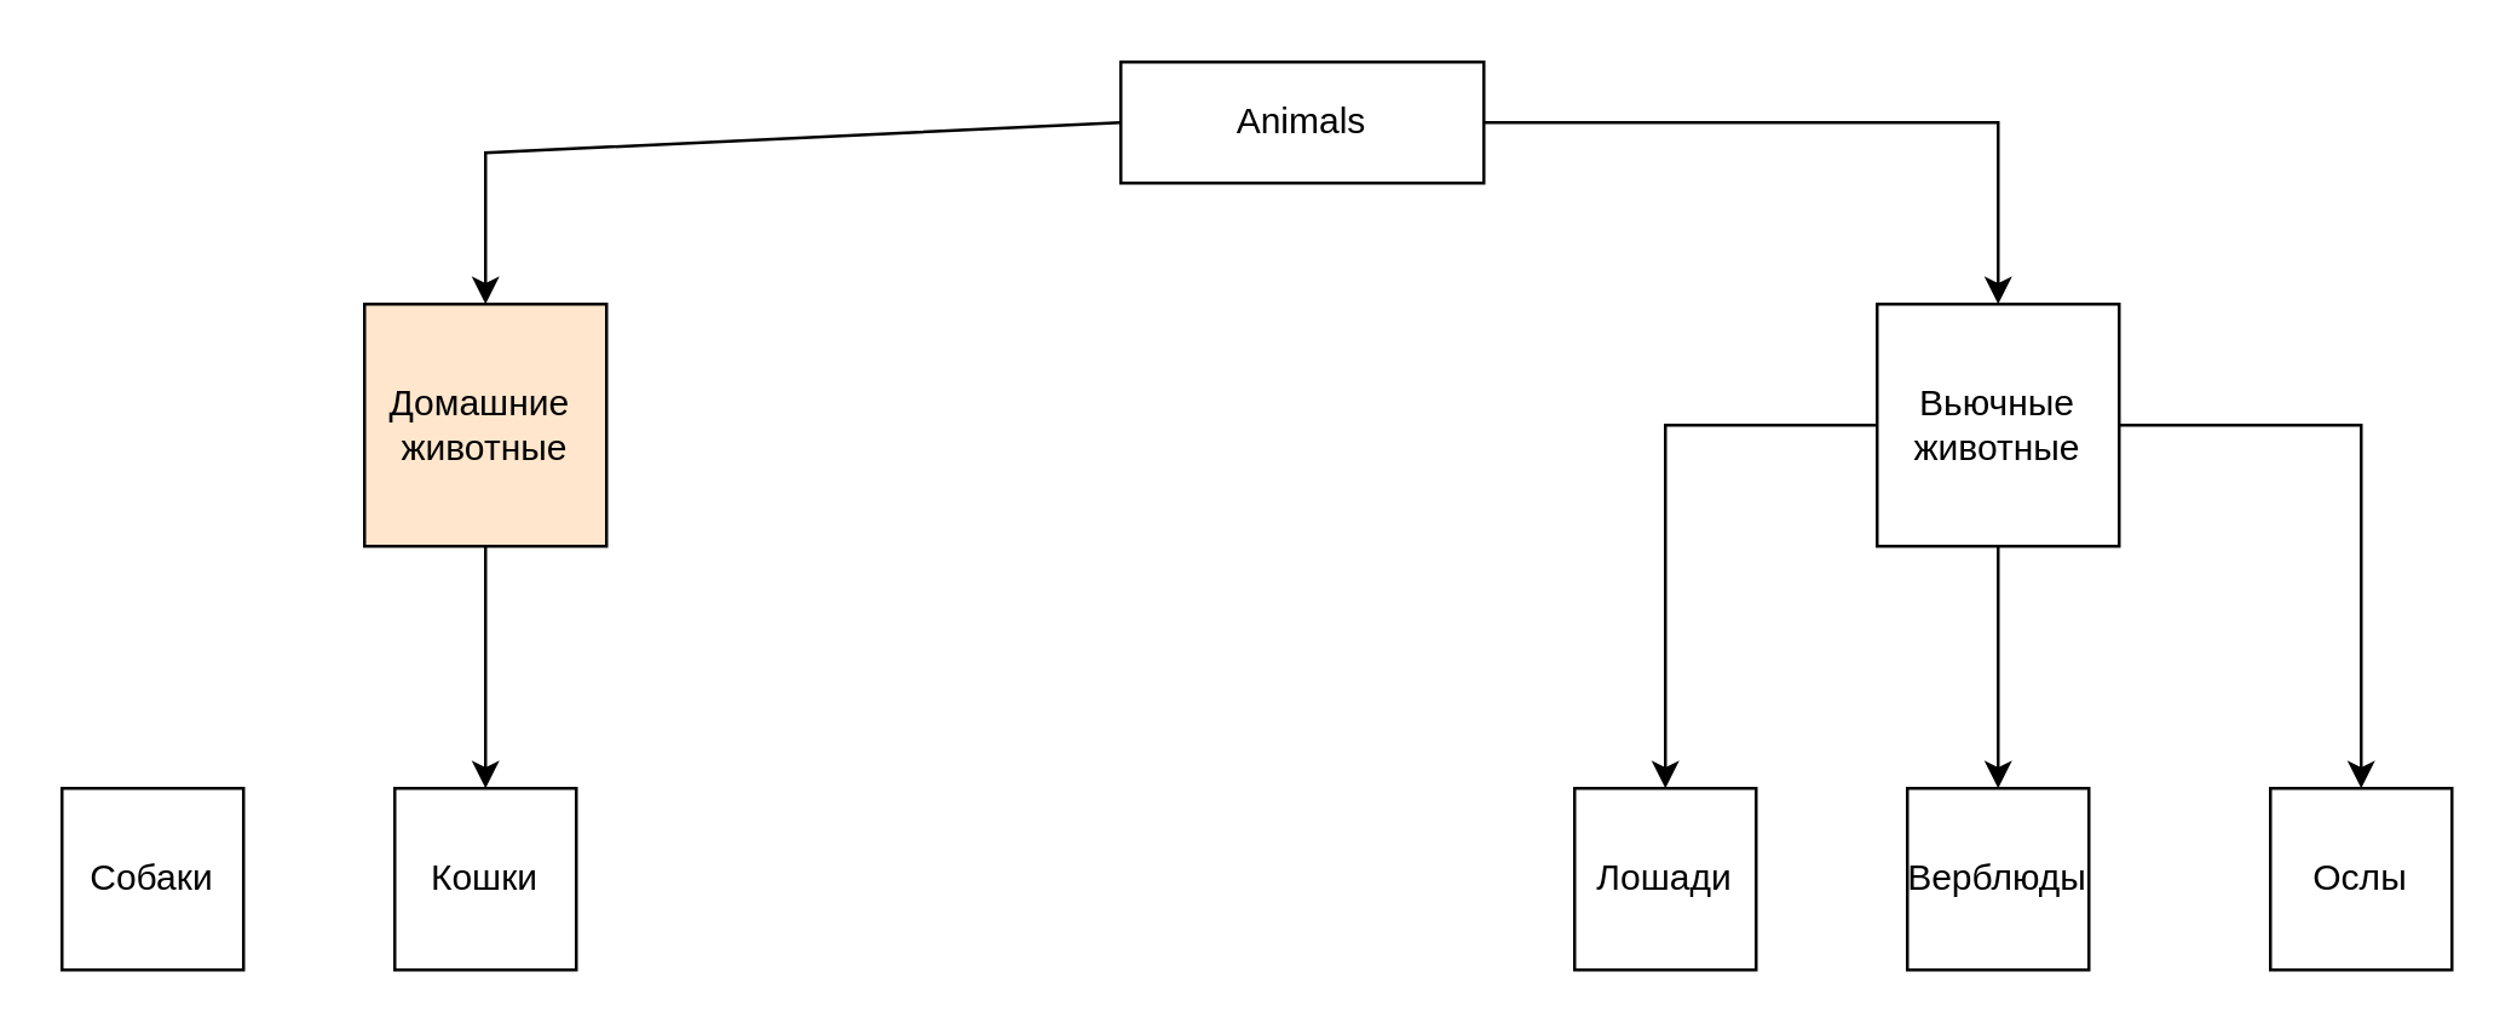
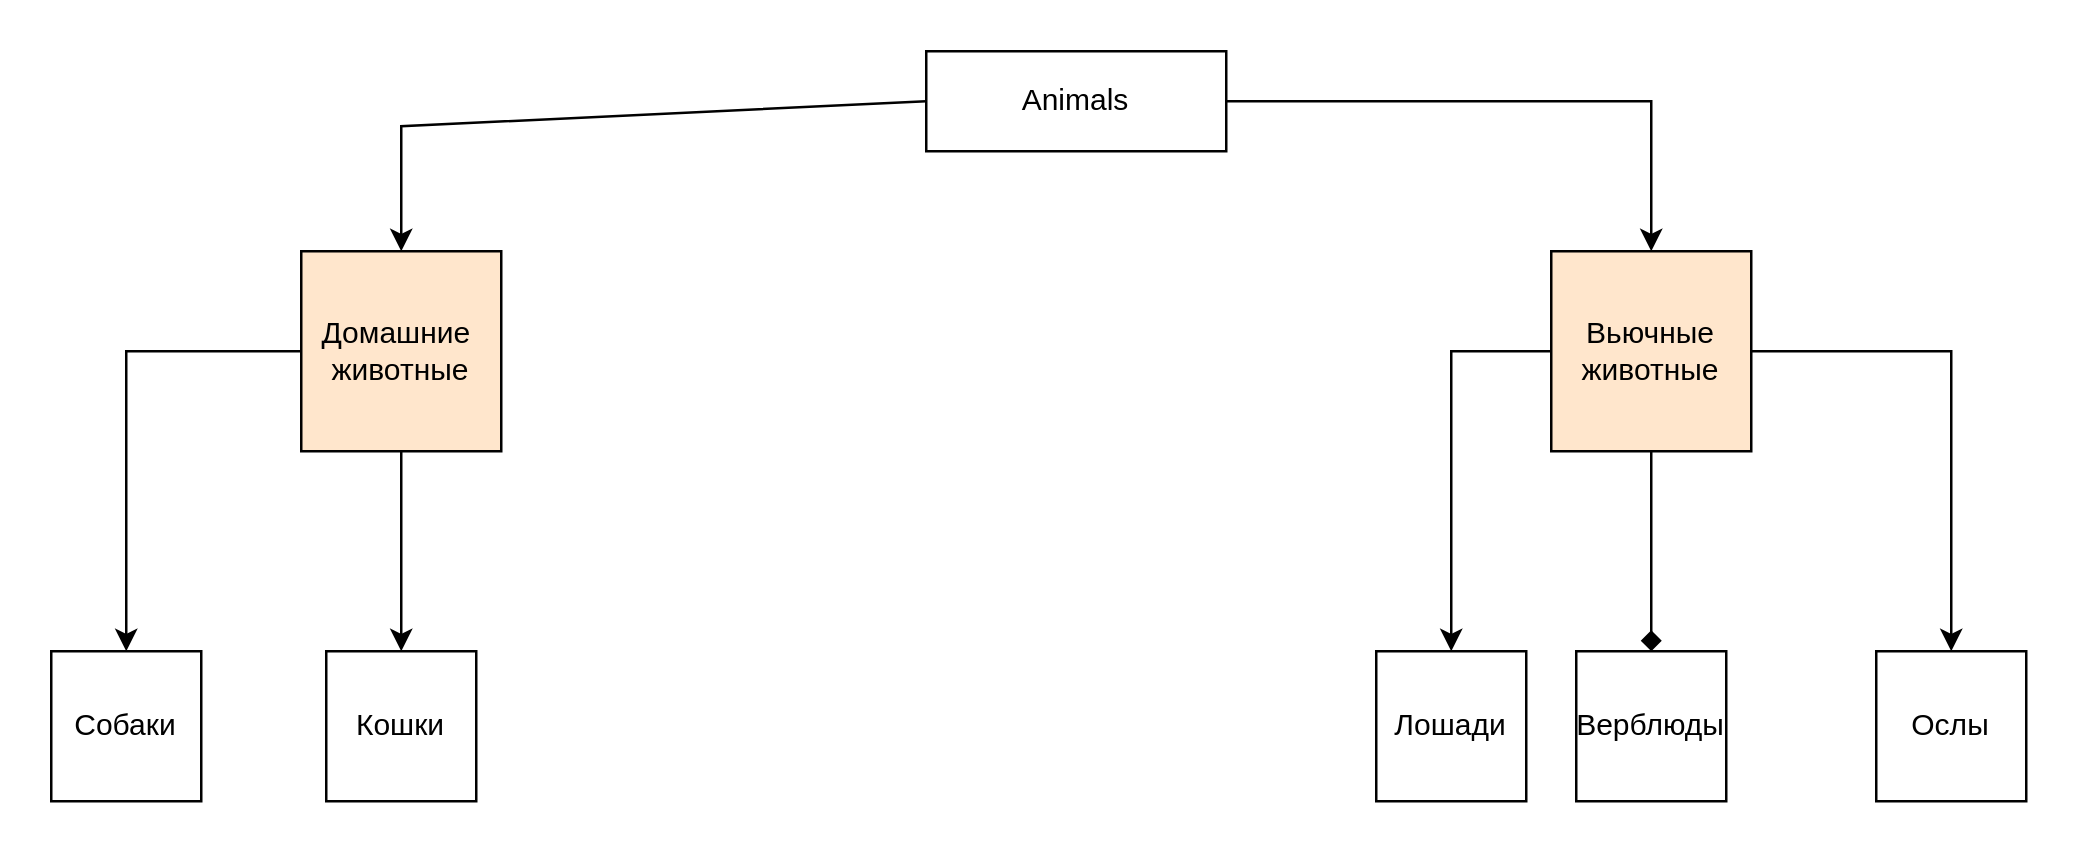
  <mxCell id="0" />
  <mxCell id="1" parent="0" />
  <mxCell id="2" style="edgeStyle=orthogonalEdgeStyle;rounded=0;orthogonalLoop=1;jettySize=auto;html=1;entryX=0.5;entryY=0;entryDx=0;entryDy=0;" edge="1" parent="1" source="3" target="10"><mxGeometry relative="1" as="geometry" /></mxCell>
  <mxCell id="3" value="Animals" style="rounded=0;whiteSpace=wrap;html=1;" vertex="1" parent="1"><mxGeometry x="370" y="20" width="120" height="40" as="geometry" /></mxCell>
  <mxCell id="4" style="edgeStyle=orthogonalEdgeStyle;rounded=0;orthogonalLoop=1;jettySize=auto;html=1;entryX=0.5;entryY=0;entryDx=0;entryDy=0;" edge="1" parent="1" source="6" target="13"><mxGeometry relative="1" as="geometry" /></mxCell>
+ <mxCell id="5" style="edgeStyle=orthogonalEdgeStyle;rounded=0;orthogonalLoop=1;jettySize=auto;html=1;entryX=0.5;entryY=0;entryDx=0;entryDy=0;" edge="1" parent="1" source="6" target="12"><mxGeometry relative="1" as="geometry" /></mxCell>
  <mxCell id="6" value="Домашние&amp;nbsp;&lt;div&gt;животные&lt;/div&gt;" style="whiteSpace=wrap;html=1;aspect=fixed;fillColor=#ffe6cc;" vertex="1" parent="1"><mxGeometry x="120" y="100" width="80" height="80" as="geometry" /></mxCell>
  <mxCell id="7" style="edgeStyle=orthogonalEdgeStyle;rounded=0;orthogonalLoop=1;jettySize=auto;html=1;entryX=0.5;entryY=0;entryDx=0;entryDy=0;" edge="1" parent="1" source="10" target="14"><mxGeometry relative="1" as="geometry" /></mxCell>
- <mxCell id="8" style="edgeStyle=orthogonalEdgeStyle;rounded=0;orthogonalLoop=1;jettySize=auto;html=1;entryX=0.5;entryY=0;entryDx=0;entryDy=0;" edge="1" parent="1" source="10" target="15"><mxGeometry relative="1" as="geometry" /></mxCell>
+ <mxCell id="8" style="edgeStyle=orthogonalEdgeStyle;rounded=0;orthogonalLoop=1;jettySize=auto;html=1;entryX=0.5;entryY=0;entryDx=0;entryDy=0;endArrow=diamond;" edge="1" parent="1" source="10" target="15"><mxGeometry relative="1" as="geometry" /></mxCell>
  <mxCell id="9" style="edgeStyle=orthogonalEdgeStyle;rounded=0;orthogonalLoop=1;jettySize=auto;html=1;entryX=0.5;entryY=0;entryDx=0;entryDy=0;" edge="1" parent="1" source="10" target="16"><mxGeometry relative="1" as="geometry" /></mxCell>
- <mxCell id="10" value="Вьючные животные" style="whiteSpace=wrap;html=1;aspect=fixed;" vertex="1" parent="1"><mxGeometry x="620" y="100" width="80" height="80" as="geometry" /></mxCell>
+ <mxCell id="10" value="Вьючные животные" style="whiteSpace=wrap;html=1;aspect=fixed;fillColor=#ffe6cc;" vertex="1" parent="1"><mxGeometry x="620" y="100" width="80" height="80" as="geometry" /></mxCell>
  <mxCell id="11" value="" style="endArrow=classic;html=1;rounded=0;exitX=0;exitY=0.5;exitDx=0;exitDy=0;entryX=0.5;entryY=0;entryDx=0;entryDy=0;" edge="1" parent="1" source="3" target="6"><mxGeometry width="50" height="50" relative="1" as="geometry"><mxPoint x="380" y="330" as="sourcePoint" /><mxPoint x="430" y="280" as="targetPoint" /><Array as="points"><mxPoint x="160" y="50" /></Array></mxGeometry></mxCell>
  <mxCell id="12" value="Собаки" style="rounded=0;whiteSpace=wrap;html=1;" vertex="1" parent="1"><mxGeometry x="20" y="260" width="60" height="60" as="geometry" /></mxCell>
  <mxCell id="13" value="Кошки" style="rounded=0;whiteSpace=wrap;html=1;" vertex="1" parent="1"><mxGeometry x="130" y="260" width="60" height="60" as="geometry" /></mxCell>
- <mxCell id="14" value="Лошади" style="rounded=0;whiteSpace=wrap;html=1;" vertex="1" parent="1"><mxGeometry x="520" y="260" width="60" height="60" as="geometry" /></mxCell>
+ <mxCell id="14" value="Лошади" style="rounded=0;whiteSpace=wrap;html=1;" vertex="1" parent="1"><mxGeometry x="550" y="260" width="60" height="60" as="geometry" /></mxCell>
  <mxCell id="15" value="Верблюды" style="rounded=0;whiteSpace=wrap;html=1;" vertex="1" parent="1"><mxGeometry x="630" y="260" width="60" height="60" as="geometry" /></mxCell>
  <mxCell id="16" value="Ослы" style="rounded=0;whiteSpace=wrap;html=1;" vertex="1" parent="1"><mxGeometry x="750" y="260" width="60" height="60" as="geometry" /></mxCell>
